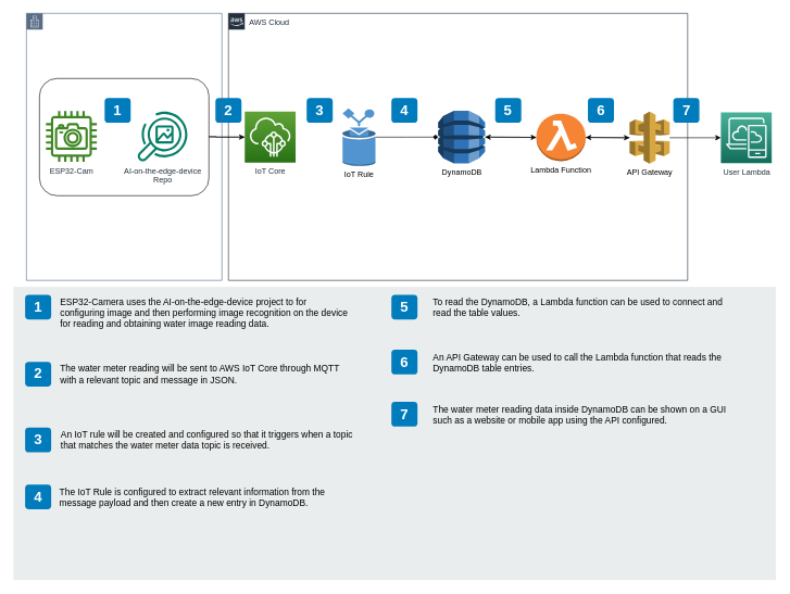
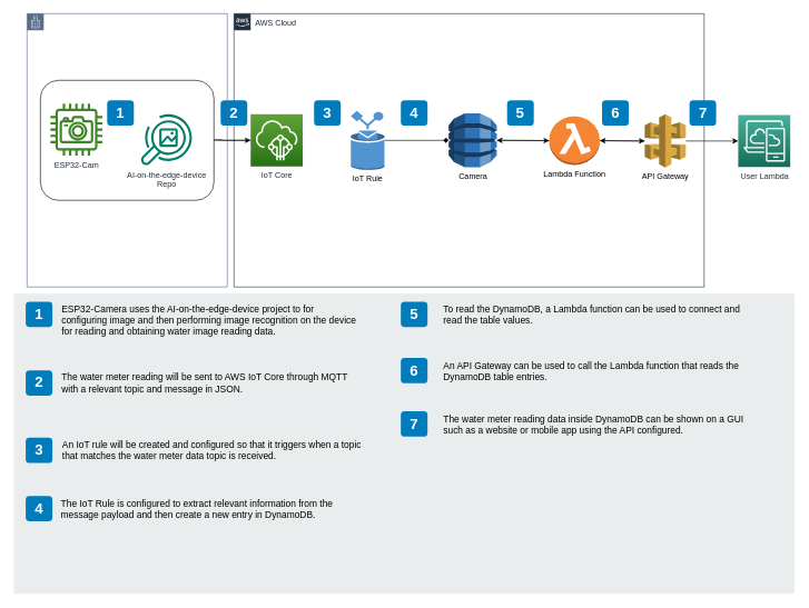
  <mxCell id="0" />
  <mxCell id="1" parent="0" />
  <mxCell id="2" value="AWS Cloud" style="points=[[0,0],[0.25,0],[0.5,0],[0.75,0],[1,0],[1,0.25],[1,0.5],[1,0.75],[1,1],[0.75,1],[0.5,1],[0.25,1],[0,1],[0,0.75],[0,0.5],[0,0.25]];outlineConnect=0;gradientColor=none;html=1;whiteSpace=wrap;fontSize=12;fontStyle=0;shape=mxgraph.aws4.group;grIcon=mxgraph.aws4.group_aws_cloud_alt;strokeColor=#232F3E;fillColor=none;verticalAlign=top;align=left;spacingLeft=30;fontColor=#232F3E;dashed=0;container=1;pointerEvents=0;collapsible=0;recursiveResize=0;" vertex="1" parent="1"><mxGeometry x="350" y="20" width="704.5" height="410" as="geometry" /></mxCell>
  <mxCell id="3" style="edgeStyle=orthogonalEdgeStyle;rounded=0;orthogonalLoop=1;jettySize=auto;html=1;" edge="1" parent="2" source="5" target="9"><mxGeometry relative="1" as="geometry" /></mxCell>
  <mxCell id="4" style="edgeStyle=orthogonalEdgeStyle;rounded=0;orthogonalLoop=1;jettySize=auto;html=1;" edge="1" parent="2" source="5" target="7"><mxGeometry relative="1" as="geometry" /></mxCell>
  <mxCell id="5" value="Lambda Function" style="outlineConnect=0;dashed=0;verticalLabelPosition=bottom;verticalAlign=top;align=center;html=1;shape=mxgraph.aws3.lambda_function;fillColor=#F58534;gradientColor=none;" vertex="1" parent="2"><mxGeometry x="472.5" y="154" width="75.5" height="73" as="geometry" /></mxCell>
  <mxCell id="6" style="edgeStyle=orthogonalEdgeStyle;rounded=0;orthogonalLoop=1;jettySize=auto;html=1;" edge="1" parent="2" source="7" target="5"><mxGeometry relative="1" as="geometry" /></mxCell>
- <mxCell id="7" value="&lt;div&gt;DynamoDB&lt;/div&gt;" style="outlineConnect=0;dashed=0;verticalLabelPosition=bottom;verticalAlign=top;align=center;html=1;shape=mxgraph.aws3.dynamo_db;fillColor=#2E73B8;gradientColor=none;" vertex="1" parent="2"><mxGeometry x="321.75" y="149.5" width="72" height="81" as="geometry" /></mxCell>
+ <mxCell id="7" value="&lt;div&gt;Camera&lt;/div&gt;" style="outlineConnect=0;dashed=0;verticalLabelPosition=bottom;verticalAlign=top;align=center;html=1;shape=mxgraph.aws3.dynamo_db;fillColor=#2E73B8;gradientColor=none;" vertex="1" parent="2"><mxGeometry x="321.75" y="149.5" width="72" height="81" as="geometry" /></mxCell>
  <mxCell id="8" style="edgeStyle=orthogonalEdgeStyle;rounded=0;orthogonalLoop=1;jettySize=auto;html=1;" edge="1" parent="2" source="9" target="5"><mxGeometry relative="1" as="geometry" /></mxCell>
  <mxCell id="9" value="API Gateway" style="outlineConnect=0;dashed=0;verticalLabelPosition=bottom;verticalAlign=top;align=center;html=1;shape=mxgraph.aws3.api_gateway;fillColor=#D9A741;gradientColor=none;" vertex="1" parent="2"><mxGeometry x="615.5" y="151" width="61.5" height="80" as="geometry" /></mxCell>
  <mxCell id="10" value="5" style="rounded=1;whiteSpace=wrap;html=1;fillColor=#007CBD;strokeColor=none;fontColor=#FFFFFF;fontStyle=1;fontSize=22;labelBackgroundColor=none;" vertex="1" parent="2"><mxGeometry x="409.25" y="130" width="40" height="38" as="geometry" /></mxCell>
  <mxCell id="11" value="6" style="rounded=1;whiteSpace=wrap;html=1;fillColor=#007CBD;strokeColor=none;fontColor=#FFFFFF;fontStyle=1;fontSize=22;labelBackgroundColor=none;" vertex="1" parent="2"><mxGeometry x="551.5" y="130" width="40" height="38" as="geometry" /></mxCell>
  <mxCell id="12" value="7" style="rounded=1;whiteSpace=wrap;html=1;fillColor=#007CBD;strokeColor=none;fontColor=#FFFFFF;fontStyle=1;fontSize=22;labelBackgroundColor=none;" vertex="1" parent="2"><mxGeometry x="682.5" y="130" width="40" height="38" as="geometry" /></mxCell>
  <mxCell id="13" style="edgeStyle=orthogonalEdgeStyle;rounded=0;orthogonalLoop=1;jettySize=auto;html=1;" edge="1" parent="2" source="14" target="24"><mxGeometry relative="1" as="geometry" /></mxCell>
  <mxCell id="14" value="IoT Core" style="sketch=0;points=[[0,0,0],[0.25,0,0],[0.5,0,0],[0.75,0,0],[1,0,0],[0,1,0],[0.25,1,0],[0.5,1,0],[0.75,1,0],[1,1,0],[0,0.25,0],[0,0.5,0],[0,0.75,0],[1,0.25,0],[1,0.5,0],[1,0.75,0]];outlineConnect=0;fontColor=#232F3E;gradientColor=#60A337;gradientDirection=north;fillColor=#277116;strokeColor=#ffffff;dashed=0;verticalLabelPosition=bottom;verticalAlign=top;align=center;html=1;fontSize=12;fontStyle=0;aspect=fixed;shape=mxgraph.aws4.resourceIcon;resIcon=mxgraph.aws4.iot_core;" vertex="1" parent="2"><mxGeometry x="25" y="151" width="78" height="78" as="geometry" /></mxCell>
  <mxCell id="15" style="edgeStyle=orthogonalEdgeStyle;rounded=0;orthogonalLoop=1;jettySize=auto;html=1;endArrow=diamond;" edge="1" parent="2" source="16" target="7"><mxGeometry relative="1" as="geometry" /></mxCell>
  <mxCell id="16" value="IoT Rule" style="outlineConnect=0;dashed=0;verticalLabelPosition=bottom;verticalAlign=top;align=center;html=1;shape=mxgraph.aws3.rule;fillColor=#5294CF;gradientColor=none;" vertex="1" parent="2"><mxGeometry x="175" y="145.75" width="50.5" height="88.5" as="geometry" /></mxCell>
  <mxCell id="17" value="2" style="rounded=1;whiteSpace=wrap;html=1;fillColor=#007CBD;strokeColor=none;fontColor=#FFFFFF;fontStyle=1;fontSize=22;" vertex="1" parent="2"><mxGeometry x="-20" y="130" width="40" height="38" as="geometry" /></mxCell>
  <mxCell id="18" value="3" style="rounded=1;whiteSpace=wrap;html=1;fillColor=#007CBD;strokeColor=none;fontColor=#FFFFFF;fontStyle=1;fontSize=22;" vertex="1" parent="2"><mxGeometry x="120" y="130" width="40" height="38" as="geometry" /></mxCell>
  <mxCell id="19" value="4" style="rounded=1;whiteSpace=wrap;html=1;fillColor=#007CBD;strokeColor=none;fontColor=#FFFFFF;fontStyle=1;fontSize=22;" vertex="1" parent="2"><mxGeometry x="250" y="130" width="40" height="38" as="geometry" /></mxCell>
  <mxCell id="20" value="" style="points=[[0,0],[0.25,0],[0.5,0],[0.75,0],[1,0],[1,0.25],[1,0.5],[1,0.75],[1,1],[0.75,1],[0.5,1],[0.25,1],[0,1],[0,0.75],[0,0.5],[0,0.25]];outlineConnect=0;gradientColor=none;html=1;whiteSpace=wrap;fontSize=12;fontStyle=0;shape=mxgraph.aws4.group;grIcon=mxgraph.aws4.group_corporate_data_center;strokeColor=#5A6C86;fillColor=none;verticalAlign=top;align=left;spacingLeft=30;fontColor=#5A6C86;dashed=0;container=1;pointerEvents=0;collapsible=0;recursiveResize=0;" vertex="1" parent="1"><mxGeometry x="40" y="20" width="300" height="410" as="geometry" /></mxCell>
  <mxCell id="21" value="" style="rounded=1;whiteSpace=wrap;html=1;" vertex="1" parent="20"><mxGeometry x="20" y="100" width="260" height="180" as="geometry" /></mxCell>
- <mxCell id="22" value="ESP32-Cam" style="sketch=0;outlineConnect=0;fontColor=#232F3E;gradientColor=none;fillColor=#3F8624;strokeColor=none;dashed=0;verticalLabelPosition=bottom;verticalAlign=top;align=center;html=1;fontSize=12;fontStyle=0;aspect=fixed;pointerEvents=1;shape=mxgraph.aws4.camera;" vertex="1" parent="20"><mxGeometry x="30" y="150" width="78" height="78" as="geometry" /></mxCell>
+ <mxCell id="22" value="ESP32-Cam" style="sketch=0;outlineConnect=0;fontColor=#232F3E;gradientColor=none;fillColor=#3F8624;strokeColor=none;dashed=0;verticalLabelPosition=bottom;verticalAlign=top;align=center;html=1;fontSize=12;fontStyle=0;aspect=fixed;pointerEvents=1;shape=mxgraph.aws4.camera;" vertex="1" parent="20"><mxGeometry x="35" y="135" width="78" height="78" as="geometry" /></mxCell>
  <mxCell id="23" value="1" style="rounded=1;whiteSpace=wrap;html=1;fillColor=#007CBD;strokeColor=none;fontColor=#FFFFFF;fontStyle=1;fontSize=22;" vertex="1" parent="20"><mxGeometry x="120" y="130" width="40" height="38" as="geometry" /></mxCell>
  <mxCell id="24" value="&lt;div&gt;AI-on-the-edge-device&lt;/div&gt;&lt;div&gt;Repo&lt;br&gt;&lt;/div&gt;" style="sketch=0;outlineConnect=0;fontColor=#232F3E;gradientColor=none;fillColor=#067F68;strokeColor=none;dashed=0;verticalLabelPosition=bottom;verticalAlign=top;align=center;html=1;fontSize=12;fontStyle=0;aspect=fixed;pointerEvents=1;shape=mxgraph.aws4.rekognition_image;" vertex="1" parent="20"><mxGeometry x="170" y="150" width="77" height="78" as="geometry" /></mxCell>
  <mxCell id="25" value="" style="rounded=0;whiteSpace=wrap;html=1;fillColor=#EAEDED;fontSize=22;fontColor=#FFFFFF;strokeColor=none;labelBackgroundColor=none;" vertex="1" parent="1"><mxGeometry x="20" y="440" width="1170" height="450" as="geometry" /></mxCell>
  <mxCell id="26" value="1" style="rounded=1;whiteSpace=wrap;html=1;fillColor=#007CBD;strokeColor=none;fontColor=#FFFFFF;fontStyle=1;fontSize=22;labelBackgroundColor=none;" vertex="1" parent="1"><mxGeometry x="38" y="452" width="40" height="38" as="geometry" /></mxCell>
  <mxCell id="27" value="2" style="rounded=1;whiteSpace=wrap;html=1;fillColor=#007CBD;strokeColor=none;fontColor=#FFFFFF;fontStyle=1;fontSize=22;labelBackgroundColor=none;" vertex="1" parent="1"><mxGeometry x="38" y="555" width="40" height="38" as="geometry" /></mxCell>
  <mxCell id="28" value="3" style="rounded=1;whiteSpace=wrap;html=1;fillColor=#007CBD;strokeColor=none;fontColor=#FFFFFF;fontStyle=1;fontSize=22;labelBackgroundColor=none;" vertex="1" parent="1"><mxGeometry x="38" y="656" width="40" height="38" as="geometry" /></mxCell>
  <mxCell id="29" value="4" style="rounded=1;whiteSpace=wrap;html=1;fillColor=#007CBD;strokeColor=none;fontColor=#FFFFFF;fontStyle=1;fontSize=22;labelBackgroundColor=none;" vertex="1" parent="1"><mxGeometry x="38" y="743.5" width="40" height="38" as="geometry" /></mxCell>
  <mxCell id="30" value="ESP32-Camera uses the AI-on-the-edge-device project to for configuring image and then performing image recognition on the device for reading and obtaining water image reading data." style="text;html=1;align=left;verticalAlign=top;spacingTop=-4;fontSize=14;labelBackgroundColor=none;whiteSpace=wrap;" vertex="1" parent="1"><mxGeometry x="89.5" y="451.5" width="449" height="78.5" as="geometry" /></mxCell>
  <mxCell id="31" value="An IoT rule will be created and configured so that it triggers when a topic that matches the water meter data topic is received." style="text;html=1;align=left;verticalAlign=top;spacingTop=-4;fontSize=14;labelBackgroundColor=none;whiteSpace=wrap;" vertex="1" parent="1"><mxGeometry x="91" y="656" width="450" height="64" as="geometry" /></mxCell>
  <mxCell id="32" value="The water meter reading will be sent to AWS IoT Core through MQTT with a relevant topic and message in JSON." style="text;html=1;align=left;verticalAlign=top;spacingTop=-4;fontSize=14;labelBackgroundColor=none;whiteSpace=wrap;" vertex="1" parent="1"><mxGeometry x="90" y="555" width="450" height="91" as="geometry" /></mxCell>
  <mxCell id="33" value="User Lambda" style="sketch=0;points=[[0,0,0],[0.25,0,0],[0.5,0,0],[0.75,0,0],[1,0,0],[0,1,0],[0.25,1,0],[0.5,1,0],[0.75,1,0],[1,1,0],[0,0.25,0],[0,0.5,0],[0,0.75,0],[1,0.25,0],[1,0.5,0],[1,0.75,0]];outlineConnect=0;fontColor=#232F3E;gradientColor=#4AB29A;gradientDirection=north;fillColor=#116D5B;strokeColor=#ffffff;dashed=0;verticalLabelPosition=bottom;verticalAlign=top;align=center;html=1;fontSize=12;fontStyle=0;aspect=fixed;shape=mxgraph.aws4.resourceIcon;resIcon=mxgraph.aws4.desktop_and_app_streaming;" vertex="1" parent="1"><mxGeometry x="1105.5" y="172" width="78" height="78" as="geometry" /></mxCell>
  <mxCell id="34" style="edgeStyle=orthogonalEdgeStyle;rounded=0;orthogonalLoop=1;jettySize=auto;html=1;" edge="1" parent="1" source="9" target="33"><mxGeometry relative="1" as="geometry" /></mxCell>
  <mxCell id="35" value="The IoT Rule is configured to extract relevant information from the message payload and then create a new entry in DynamoDB." style="text;html=1;align=left;verticalAlign=top;spacingTop=-4;fontSize=14;labelBackgroundColor=none;whiteSpace=wrap;" vertex="1" parent="1"><mxGeometry x="88.5" y="743.5" width="450" height="94.5" as="geometry" /></mxCell>
  <mxCell id="36" value="5" style="rounded=1;whiteSpace=wrap;html=1;fillColor=#007CBD;strokeColor=none;fontColor=#FFFFFF;fontStyle=1;fontSize=22;labelBackgroundColor=none;" vertex="1" parent="1"><mxGeometry x="600" y="452" width="40" height="38" as="geometry" /></mxCell>
  <mxCell id="37" value="To read the DynamoDB, a Lambda function can be used to connect and read the table values." style="text;html=1;align=left;verticalAlign=top;spacingTop=-4;fontSize=14;labelBackgroundColor=none;whiteSpace=wrap;" vertex="1" parent="1"><mxGeometry x="662" y="452" width="449" height="93" as="geometry" /></mxCell>
  <mxCell id="38" value="6" style="rounded=1;whiteSpace=wrap;html=1;fillColor=#007CBD;strokeColor=none;fontColor=#FFFFFF;fontStyle=1;fontSize=22;labelBackgroundColor=none;" vertex="1" parent="1"><mxGeometry x="600" y="536.5" width="40" height="38" as="geometry" /></mxCell>
  <mxCell id="39" value="An API Gateway can be used to call the Lambda function that reads the DynamoDB table entries." style="text;html=1;align=left;verticalAlign=top;spacingTop=-4;fontSize=14;labelBackgroundColor=none;whiteSpace=wrap;" vertex="1" parent="1"><mxGeometry x="662" y="536.5" width="449" height="93" as="geometry" /></mxCell>
  <mxCell id="40" value="7" style="rounded=1;whiteSpace=wrap;html=1;fillColor=#007CBD;strokeColor=none;fontColor=#FFFFFF;fontStyle=1;fontSize=22;labelBackgroundColor=none;" vertex="1" parent="1"><mxGeometry x="600" y="616.5" width="40" height="38" as="geometry" /></mxCell>
  <mxCell id="41" value="The water meter reading data inside DynamoDB can be shown on a GUI  such as a website or mobile app using the API configured." style="text;html=1;align=left;verticalAlign=top;spacingTop=-4;fontSize=14;labelBackgroundColor=none;whiteSpace=wrap;" vertex="1" parent="1"><mxGeometry x="662" y="616.5" width="468" height="93" as="geometry" /></mxCell>
  <mxCell id="42" style="edgeStyle=orthogonalEdgeStyle;rounded=0;orthogonalLoop=1;jettySize=auto;html=1;" edge="1" parent="1" source="21" target="14"><mxGeometry relative="1" as="geometry" /></mxCell>
